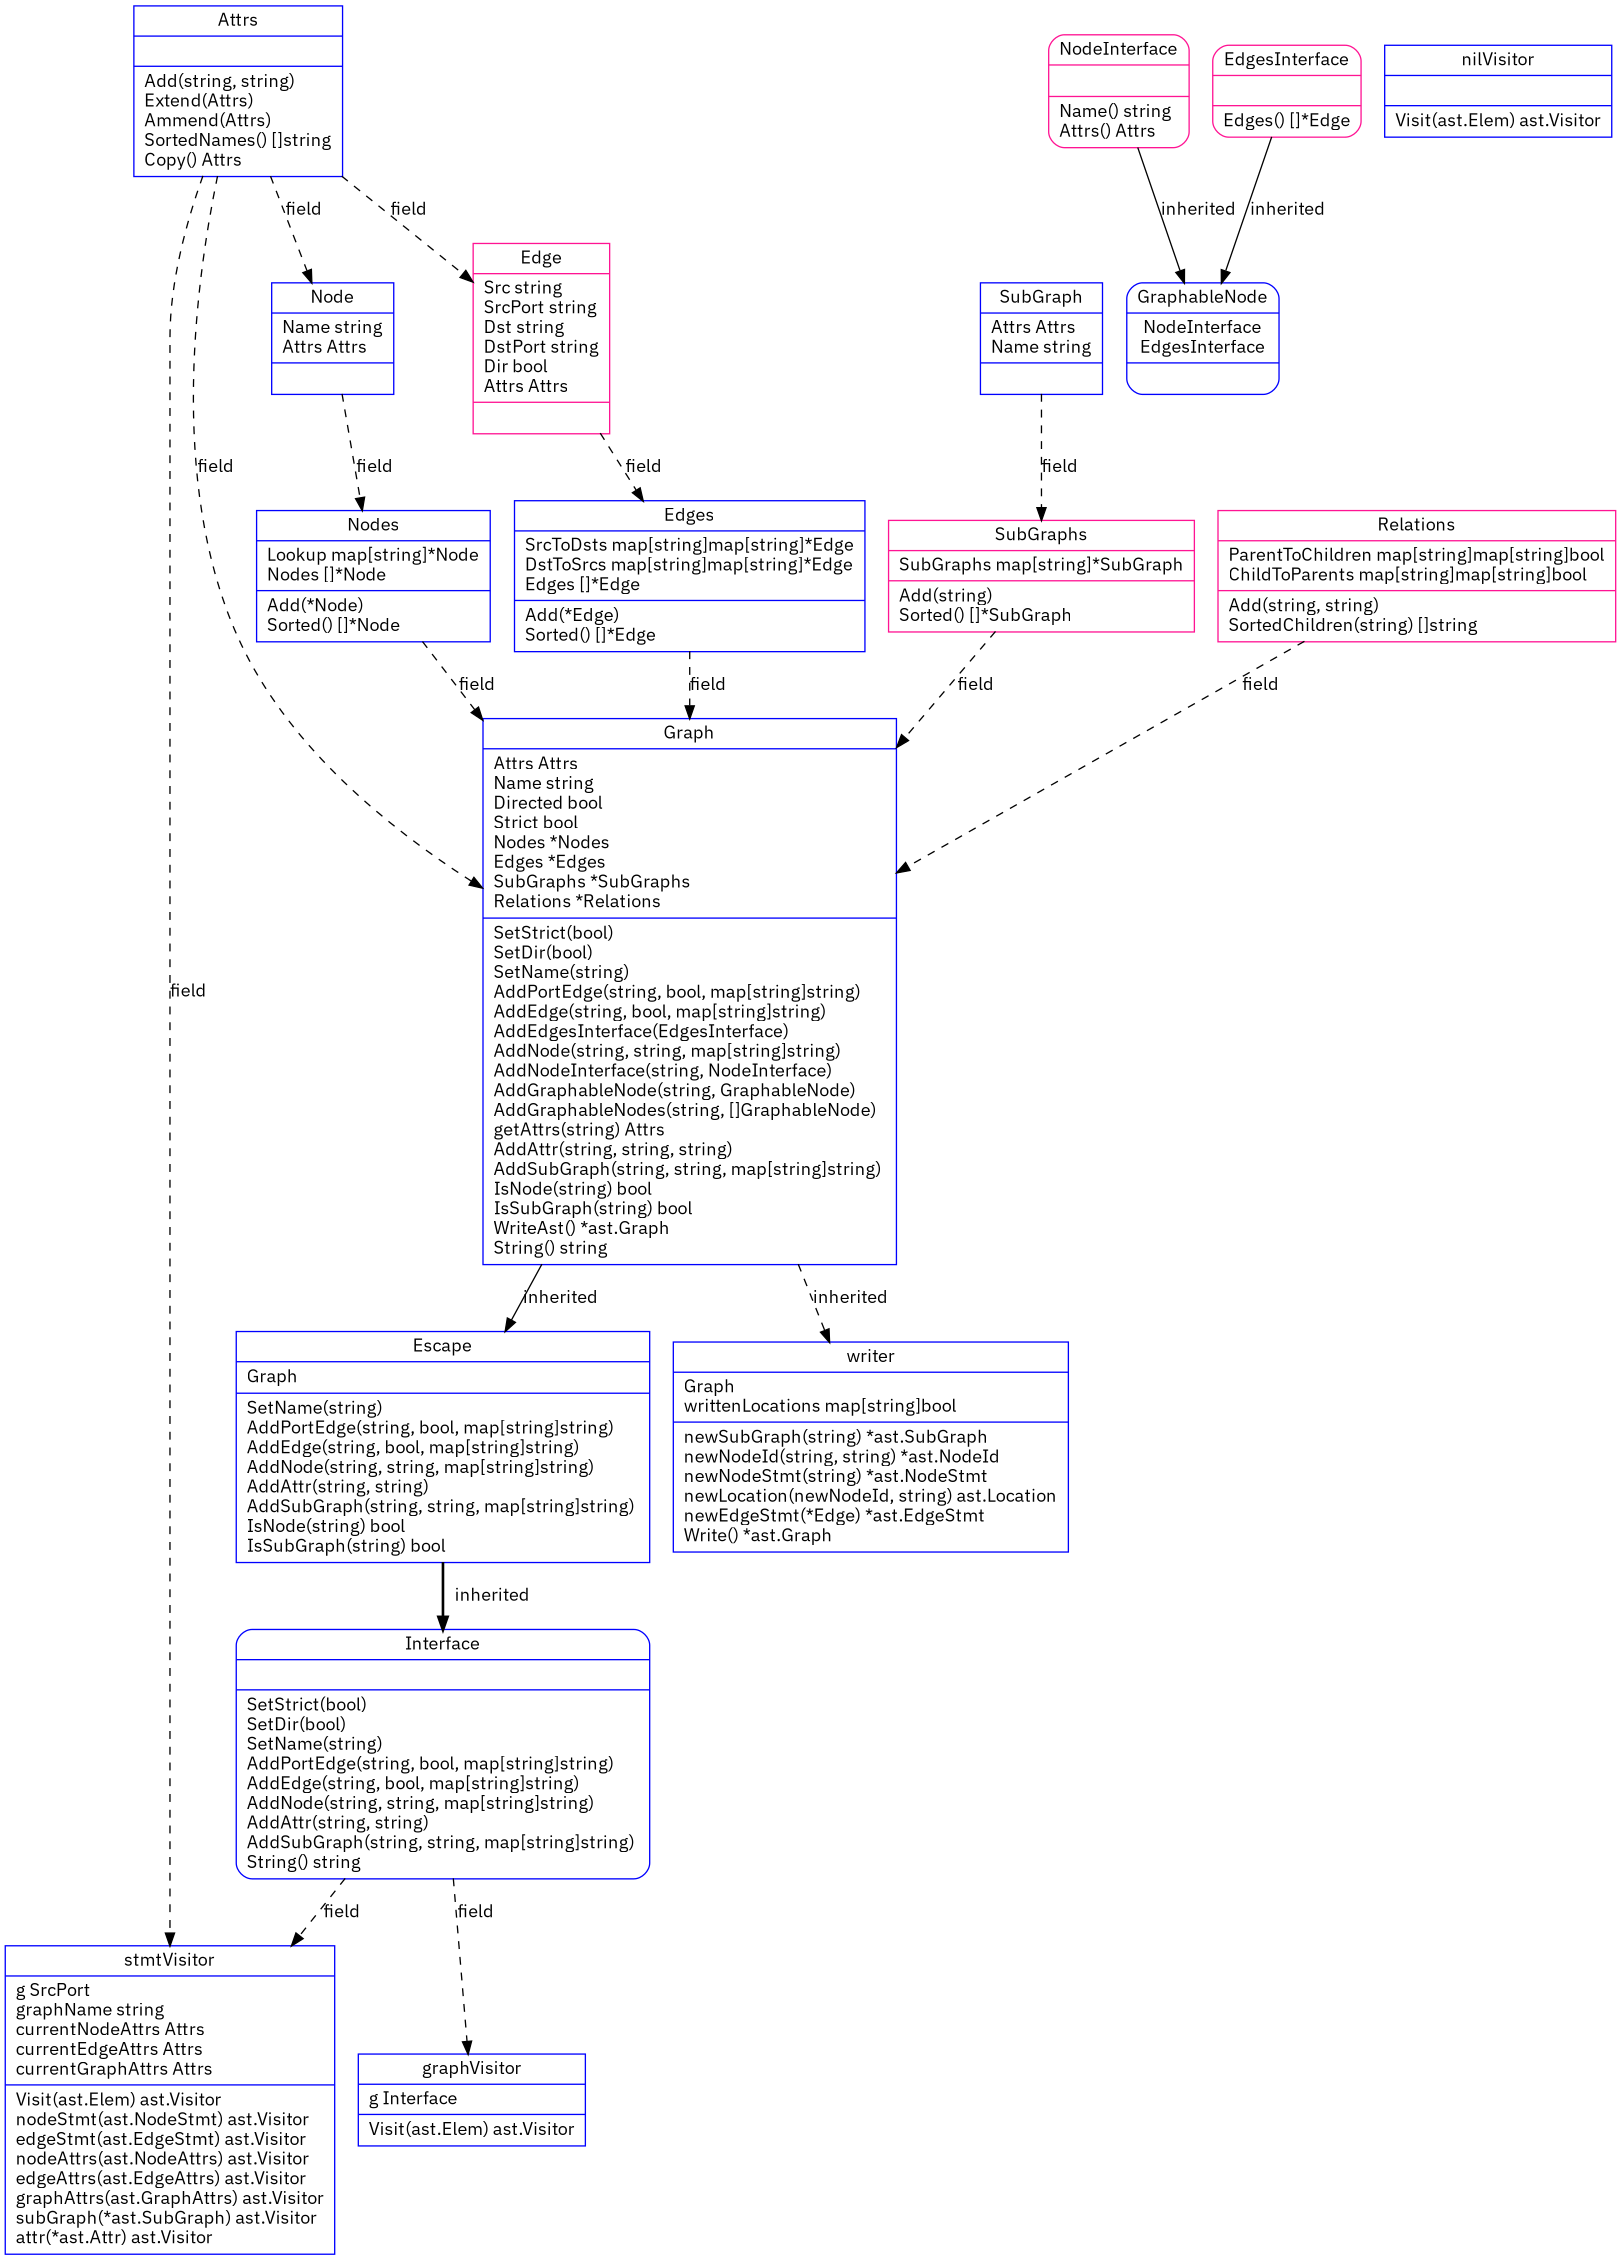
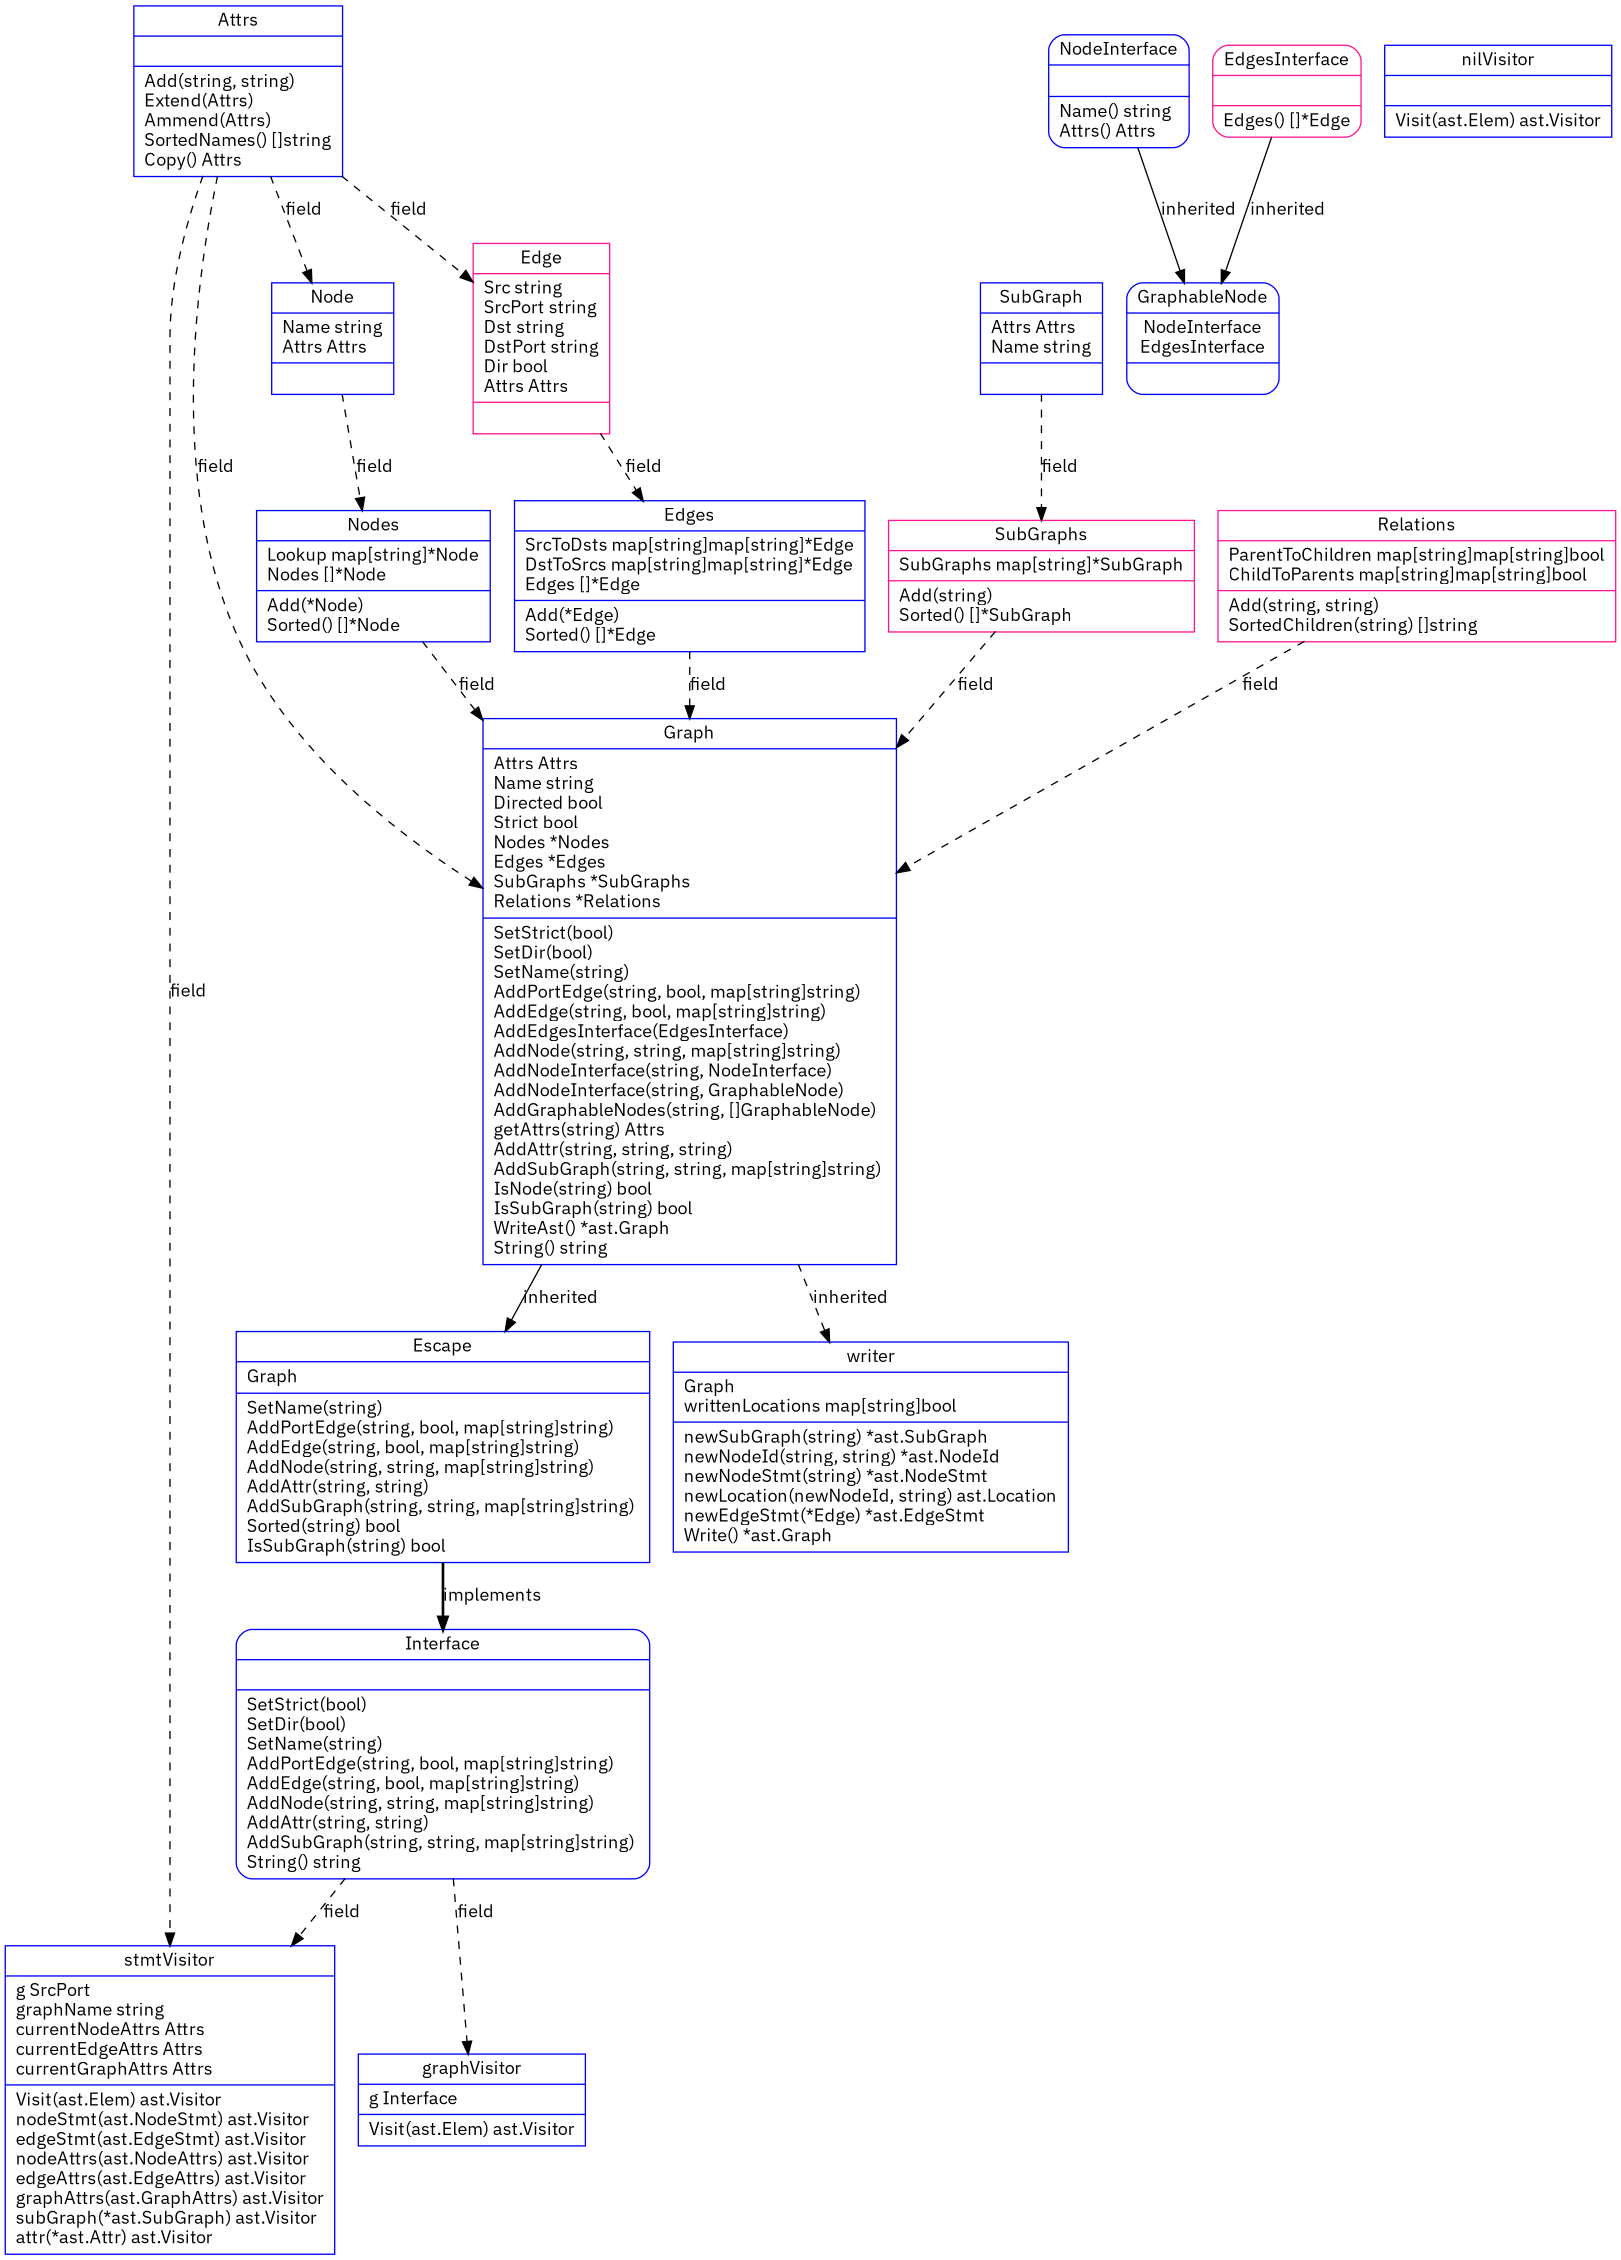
  digraph {
    fontname="IBM Plex Sans"
    node [color=blue fontname="IBM Plex Sans" shape=record]
    edge [fontname="IBM Plex Sans" style=dashed]
    n1 [label="{Interface||SetStrict(bool) \lSetDir(bool) \lSetName(string) \lAddPortEdge(string, bool, map[string]string) \lAddEdge(string, bool, map[string]string) \lAddNode(string, string, map[string]string) \lAddAttr(string, string) \lAddSubGraph(string, string, map[string]string) \lString() string\l}" shape=Mrecord]
    n2 [label="{stmtVisitor|g SrcPort\lgraphName string\lcurrentNodeAttrs Attrs\lcurrentEdgeAttrs Attrs\lcurrentGraphAttrs Attrs\l|Visit(ast.Elem) ast.Visitor\lnodeStmt(ast.NodeStmt) ast.Visitor\ledgeStmt(ast.EdgeStmt) ast.Visitor\lnodeAttrs(ast.NodeAttrs) ast.Visitor\ledgeAttrs(ast.EdgeAttrs) ast.Visitor\lgraphAttrs(ast.GraphAttrs) ast.Visitor\lsubGraph(*ast.SubGraph) ast.Visitor\lattr(*ast.Attr) ast.Visitor\l}"]
    n3 [label="{graphVisitor|g Interface\l|Visit(ast.Elem) ast.Visitor\l}"]
    n4 [label="{Attrs||Add(string, string) \lExtend(Attrs) \lAmmend(Attrs) \lSortedNames() []string\lCopy() Attrs\l}"]
-   n5 [label="{Graph|Attrs Attrs\lName string\lDirected bool\lStrict bool\lNodes *Nodes\lEdges *Edges\lSubGraphs *SubGraphs\lRelations *Relations\l|SetStrict(bool) \lSetDir(bool) \lSetName(string) \lAddPortEdge(string, bool, map[string]string) \lAddEdge(string, bool, map[string]string) \lAddEdgesInterface(EdgesInterface) \lAddNode(string, string, map[string]string) \lAddNodeInterface(string, NodeInterface) \lAddGraphableNode(string, GraphableNode) \lAddGraphableNodes(string, []GraphableNode) \lgetAttrs(string) Attrs\lAddAttr(string, string, string) \lAddSubGraph(string, string, map[string]string) \lIsNode(string) bool\lIsSubGraph(string) bool\lWriteAst() *ast.Graph\lString() string\l}"]
+   n5 [label="{Graph|Attrs Attrs\lName string\lDirected bool\lStrict bool\lNodes *Nodes\lEdges *Edges\lSubGraphs *SubGraphs\lRelations *Relations\l|SetStrict(bool) \lSetDir(bool) \lSetName(string) \lAddPortEdge(string, bool, map[string]string) \lAddEdge(string, bool, map[string]string) \lAddEdgesInterface(EdgesInterface) \lAddNode(string, string, map[string]string) \lAddNodeInterface(string, NodeInterface) \lAddNodeInterface(string, GraphableNode) \lAddGraphableNodes(string, []GraphableNode) \lgetAttrs(string) Attrs\lAddAttr(string, string, string) \lAddSubGraph(string, string, map[string]string) \lIsNode(string) bool\lIsSubGraph(string) bool\lWriteAst() *ast.Graph\lString() string\l}"]
    n6 [label="{Node|Name string\lAttrs Attrs\l|}"]
    n7 [color=deeppink label="{Edge|Src string\lSrcPort string\lDst string\lDstPort string\lDir bool\lAttrs Attrs\l|}"]
-   n8 [label="{Escape|Graph\l|SetName(string) \lAddPortEdge(string, bool, map[string]string) \lAddEdge(string, bool, map[string]string) \lAddNode(string, string, map[string]string) \lAddAttr(string, string) \lAddSubGraph(string, string, map[string]string) \lIsNode(string) bool\lIsSubGraph(string) bool\l}"]
+   n8 [label="{Escape|Graph\l|SetName(string) \lAddPortEdge(string, bool, map[string]string) \lAddEdge(string, bool, map[string]string) \lAddNode(string, string, map[string]string) \lAddAttr(string, string) \lAddSubGraph(string, string, map[string]string) \lSorted(string) bool\lIsSubGraph(string) bool\l}"]
    n9 [label="{writer|Graph\lwrittenLocations map[string]bool\l|newSubGraph(string) *ast.SubGraph\lnewNodeId(string, string) *ast.NodeId\lnewNodeStmt(string) *ast.NodeStmt\lnewLocation(newNodeId, string) ast.Location\lnewEdgeStmt(*Edge) *ast.EdgeStmt\lWrite() *ast.Graph\l}"]
    n10 [label="{Nodes|Lookup map[string]*Node\lNodes []*Node\l|Add(*Node) \lSorted() []*Node\l}"]
    n11 [label="{Edges|SrcToDsts map[string]map[string]*Edge\lDstToSrcs map[string]map[string]*Edge\lEdges []*Edge\l|Add(*Edge) \lSorted() []*Edge\l}"]
    n12 [label="{SubGraph|Attrs Attrs\lName string\l|}"]
    n13 [color=deeppink label="{SubGraphs|SubGraphs map[string]*SubGraph\l|Add(string) \lSorted() []*SubGraph\l}"]
    n14 [color=deeppink label="{Relations|ParentToChildren map[string]map[string]bool\lChildToParents map[string]map[string]bool\l|Add(string, string) \lSortedChildren(string) []string\l}"]
-   n15 [color=deeppink label="{NodeInterface||Name() string\lAttrs() Attrs\l}" shape=Mrecord]
+   n15 [label="{NodeInterface||Name() string\lAttrs() Attrs\l}" shape=Mrecord]
    n16 [label="{GraphableNode|NodeInterface\nEdgesInterface\n|}" shape=Mrecord]
    n17 [color=deeppink label="{EdgesInterface||Edges() []*Edge\l}" shape=Mrecord]
    n18 [label="{nilVisitor||Visit(ast.Elem) ast.Visitor\l}"]
    n1 -> n2 [label=field]
    n1 -> n3 [label=field]
    n4 -> n2 [label=field]
    n4 -> n5 [label=field]
    n4 -> n6 [label=field]
    n4 -> n7 [label=field]
    n5 -> n8 [label=inherited style=solid]
    n5 -> n9 [label=inherited]
    n6 -> n10 [label=field]
    n7 -> n11 [label=field]
-   n8 -> n1 [label=inherited style=bold]
+   n8 -> n1 [label=implements style=bold]
    n10 -> n5 [label=field]
    n11 -> n5 [label=field]
    n12 -> n13 [label=field]
    n13 -> n5 [label=field]
    n14 -> n5 [label=field]
    n15 -> n16 [label=inherited style=solid]
    n17 -> n16 [label=inherited style=solid]
  }
